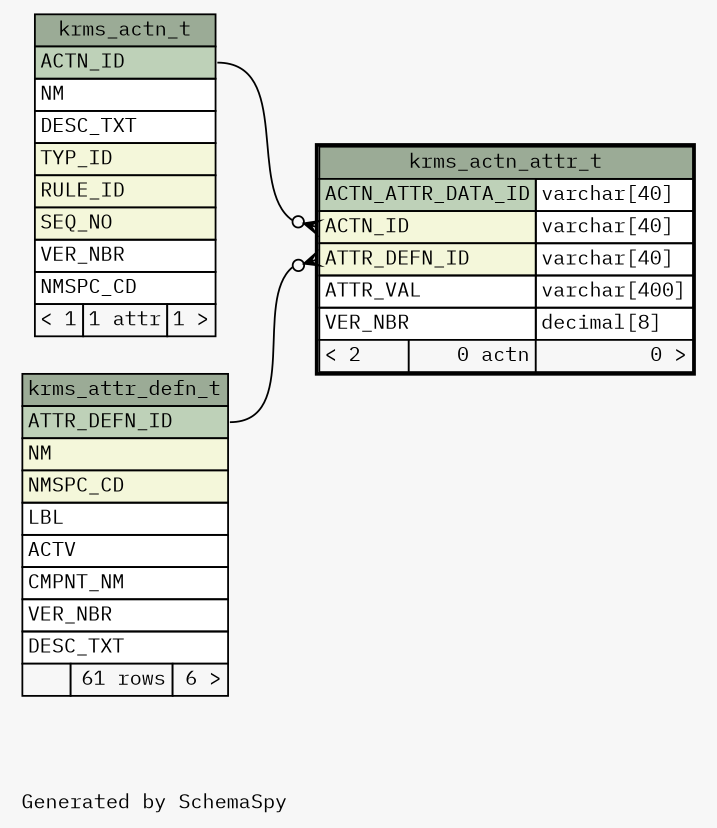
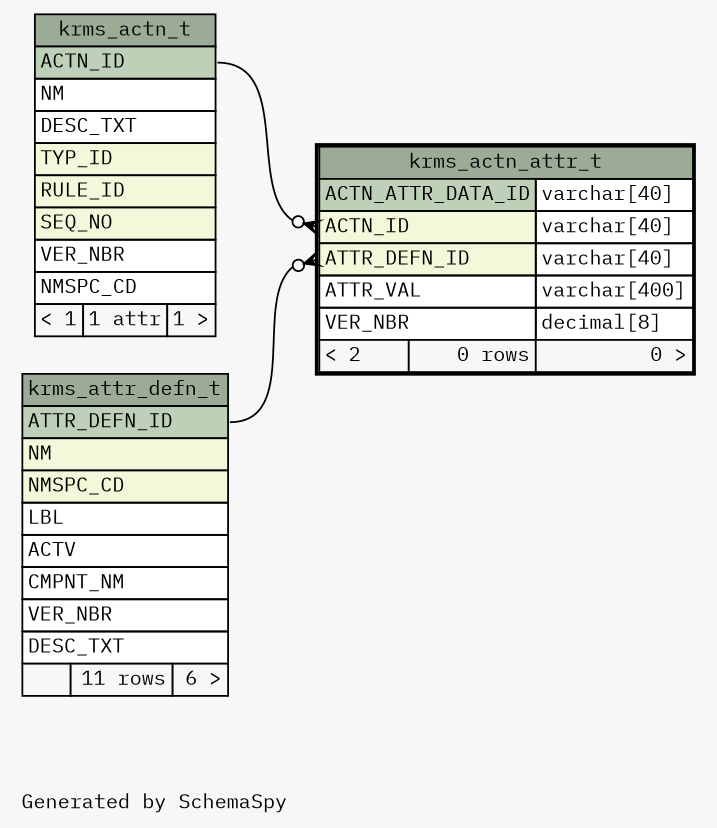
  digraph {
    bgcolor="#f7f7f7"
    fontname="IBM Plex Mono"
    fontsize=11
    label="\nGenerated by SchemaSpy"
    labeljust=l
    nodesep=0.18
    rankdir=RL
    ranksep=0.46
    node [fontname="IBM Plex Mono" fontsize=11 shape=plaintext]
    edge [arrowhead=none arrowsize=0.8 arrowtail=crowodot dir=back fontname="IBM Plex Mono"]
-   n1 [label=<     <TABLE BORDER="2" CELLBORDER="1" CELLSPACING="0" BGCOLOR="#ffffff">       <TR><TD COLSPAN="3" BGCOLOR="#9bab96" ALIGN="CENTER">krms_actn_attr_t</TD></TR>       <TR><TD PORT="ACTN_ATTR_DATA_ID" COLSPAN="2" BGCOLOR="#bed1b8" ALIGN="LEFT">ACTN_ATTR_DATA_ID</TD><TD PORT="ACTN_ATTR_DATA_ID.type" ALIGN="LEFT">varchar[40]</TD></TR>       <TR><TD PORT="ACTN_ID" COLSPAN="2" BGCOLOR="#f4f7da" ALIGN="LEFT">ACTN_ID</TD><TD PORT="ACTN_ID.type" ALIGN="LEFT">varchar[40]</TD></TR>       <TR><TD PORT="ATTR_DEFN_ID" COLSPAN="2" BGCOLOR="#f4f7da" ALIGN="LEFT">ATTR_DEFN_ID</TD><TD PORT="ATTR_DEFN_ID.type" ALIGN="LEFT">varchar[40]</TD></TR>       <TR><TD PORT="ATTR_VAL" COLSPAN="2" ALIGN="LEFT">ATTR_VAL</TD><TD PORT="ATTR_VAL.type" ALIGN="LEFT">varchar[400]</TD></TR>       <TR><TD PORT="VER_NBR" COLSPAN="2" ALIGN="LEFT">VER_NBR</TD><TD PORT="VER_NBR.type" ALIGN="LEFT">decimal[8]</TD></TR>       <TR><TD ALIGN="LEFT" BGCOLOR="#f7f7f7">&lt; 2</TD><TD ALIGN="RIGHT" BGCOLOR="#f7f7f7">0 actn</TD><TD ALIGN="RIGHT" BGCOLOR="#f7f7f7">0 &gt;</TD></TR>     </TABLE>>]
+   n1 [label=<     <TABLE BORDER="2" CELLBORDER="1" CELLSPACING="0" BGCOLOR="#ffffff">       <TR><TD COLSPAN="3" BGCOLOR="#9bab96" ALIGN="CENTER">krms_actn_attr_t</TD></TR>       <TR><TD PORT="ACTN_ATTR_DATA_ID" COLSPAN="2" BGCOLOR="#bed1b8" ALIGN="LEFT">ACTN_ATTR_DATA_ID</TD><TD PORT="ACTN_ATTR_DATA_ID.type" ALIGN="LEFT">varchar[40]</TD></TR>       <TR><TD PORT="ACTN_ID" COLSPAN="2" BGCOLOR="#f4f7da" ALIGN="LEFT">ACTN_ID</TD><TD PORT="ACTN_ID.type" ALIGN="LEFT">varchar[40]</TD></TR>       <TR><TD PORT="ATTR_DEFN_ID" COLSPAN="2" BGCOLOR="#f4f7da" ALIGN="LEFT">ATTR_DEFN_ID</TD><TD PORT="ATTR_DEFN_ID.type" ALIGN="LEFT">varchar[40]</TD></TR>       <TR><TD PORT="ATTR_VAL" COLSPAN="2" ALIGN="LEFT">ATTR_VAL</TD><TD PORT="ATTR_VAL.type" ALIGN="LEFT">varchar[400]</TD></TR>       <TR><TD PORT="VER_NBR" COLSPAN="2" ALIGN="LEFT">VER_NBR</TD><TD PORT="VER_NBR.type" ALIGN="LEFT">decimal[8]</TD></TR>       <TR><TD ALIGN="LEFT" BGCOLOR="#f7f7f7">&lt; 2</TD><TD ALIGN="RIGHT" BGCOLOR="#f7f7f7">0 rows</TD><TD ALIGN="RIGHT" BGCOLOR="#f7f7f7">0 &gt;</TD></TR>     </TABLE>>]
    n2 [label=<     <TABLE BORDER="0" CELLBORDER="1" CELLSPACING="0" BGCOLOR="#ffffff">       <TR><TD COLSPAN="3" BGCOLOR="#9bab96" ALIGN="CENTER">krms_actn_t</TD></TR>       <TR><TD PORT="ACTN_ID" COLSPAN="3" BGCOLOR="#bed1b8" ALIGN="LEFT">ACTN_ID</TD></TR>       <TR><TD PORT="NM" COLSPAN="3" ALIGN="LEFT">NM</TD></TR>       <TR><TD PORT="DESC_TXT" COLSPAN="3" ALIGN="LEFT">DESC_TXT</TD></TR>       <TR><TD PORT="TYP_ID" COLSPAN="3" BGCOLOR="#f4f7da" ALIGN="LEFT">TYP_ID</TD></TR>       <TR><TD PORT="RULE_ID" COLSPAN="3" BGCOLOR="#f4f7da" ALIGN="LEFT">RULE_ID</TD></TR>       <TR><TD PORT="SEQ_NO" COLSPAN="3" BGCOLOR="#f4f7da" ALIGN="LEFT">SEQ_NO</TD></TR>       <TR><TD PORT="VER_NBR" COLSPAN="3" ALIGN="LEFT">VER_NBR</TD></TR>       <TR><TD PORT="NMSPC_CD" COLSPAN="3" ALIGN="LEFT">NMSPC_CD</TD></TR>       <TR><TD ALIGN="LEFT" BGCOLOR="#f7f7f7">&lt; 1</TD><TD ALIGN="RIGHT" BGCOLOR="#f7f7f7">1 attr</TD><TD ALIGN="RIGHT" BGCOLOR="#f7f7f7">1 &gt;</TD></TR>     </TABLE>>]
-   n3 [label=<     <TABLE BORDER="0" CELLBORDER="1" CELLSPACING="0" BGCOLOR="#ffffff">       <TR><TD COLSPAN="3" BGCOLOR="#9bab96" ALIGN="CENTER">krms_attr_defn_t</TD></TR>       <TR><TD PORT="ATTR_DEFN_ID" COLSPAN="3" BGCOLOR="#bed1b8" ALIGN="LEFT">ATTR_DEFN_ID</TD></TR>       <TR><TD PORT="NM" COLSPAN="3" BGCOLOR="#f4f7da" ALIGN="LEFT">NM</TD></TR>       <TR><TD PORT="NMSPC_CD" COLSPAN="3" BGCOLOR="#f4f7da" ALIGN="LEFT">NMSPC_CD</TD></TR>       <TR><TD PORT="LBL" COLSPAN="3" ALIGN="LEFT">LBL</TD></TR>       <TR><TD PORT="ACTV" COLSPAN="3" ALIGN="LEFT">ACTV</TD></TR>       <TR><TD PORT="CMPNT_NM" COLSPAN="3" ALIGN="LEFT">CMPNT_NM</TD></TR>       <TR><TD PORT="VER_NBR" COLSPAN="3" ALIGN="LEFT">VER_NBR</TD></TR>       <TR><TD PORT="DESC_TXT" COLSPAN="3" ALIGN="LEFT">DESC_TXT</TD></TR>       <TR><TD ALIGN="LEFT" BGCOLOR="#f7f7f7">  </TD><TD ALIGN="RIGHT" BGCOLOR="#f7f7f7">61 rows</TD><TD ALIGN="RIGHT" BGCOLOR="#f7f7f7">6 &gt;</TD></TR>     </TABLE>>]
+   n3 [label=<     <TABLE BORDER="0" CELLBORDER="1" CELLSPACING="0" BGCOLOR="#ffffff">       <TR><TD COLSPAN="3" BGCOLOR="#9bab96" ALIGN="CENTER">krms_attr_defn_t</TD></TR>       <TR><TD PORT="ATTR_DEFN_ID" COLSPAN="3" BGCOLOR="#bed1b8" ALIGN="LEFT">ATTR_DEFN_ID</TD></TR>       <TR><TD PORT="NM" COLSPAN="3" BGCOLOR="#f4f7da" ALIGN="LEFT">NM</TD></TR>       <TR><TD PORT="NMSPC_CD" COLSPAN="3" BGCOLOR="#f4f7da" ALIGN="LEFT">NMSPC_CD</TD></TR>       <TR><TD PORT="LBL" COLSPAN="3" ALIGN="LEFT">LBL</TD></TR>       <TR><TD PORT="ACTV" COLSPAN="3" ALIGN="LEFT">ACTV</TD></TR>       <TR><TD PORT="CMPNT_NM" COLSPAN="3" ALIGN="LEFT">CMPNT_NM</TD></TR>       <TR><TD PORT="VER_NBR" COLSPAN="3" ALIGN="LEFT">VER_NBR</TD></TR>       <TR><TD PORT="DESC_TXT" COLSPAN="3" ALIGN="LEFT">DESC_TXT</TD></TR>       <TR><TD ALIGN="LEFT" BGCOLOR="#f7f7f7">  </TD><TD ALIGN="RIGHT" BGCOLOR="#f7f7f7">11 rows</TD><TD ALIGN="RIGHT" BGCOLOR="#f7f7f7">6 &gt;</TD></TR>     </TABLE>>]
    n1 -> n2 [headport="ACTN_ID:e" tailport="ACTN_ID:w"]
    n1 -> n3 [headport="ATTR_DEFN_ID:e" tailport="ATTR_DEFN_ID:w"]
  }
